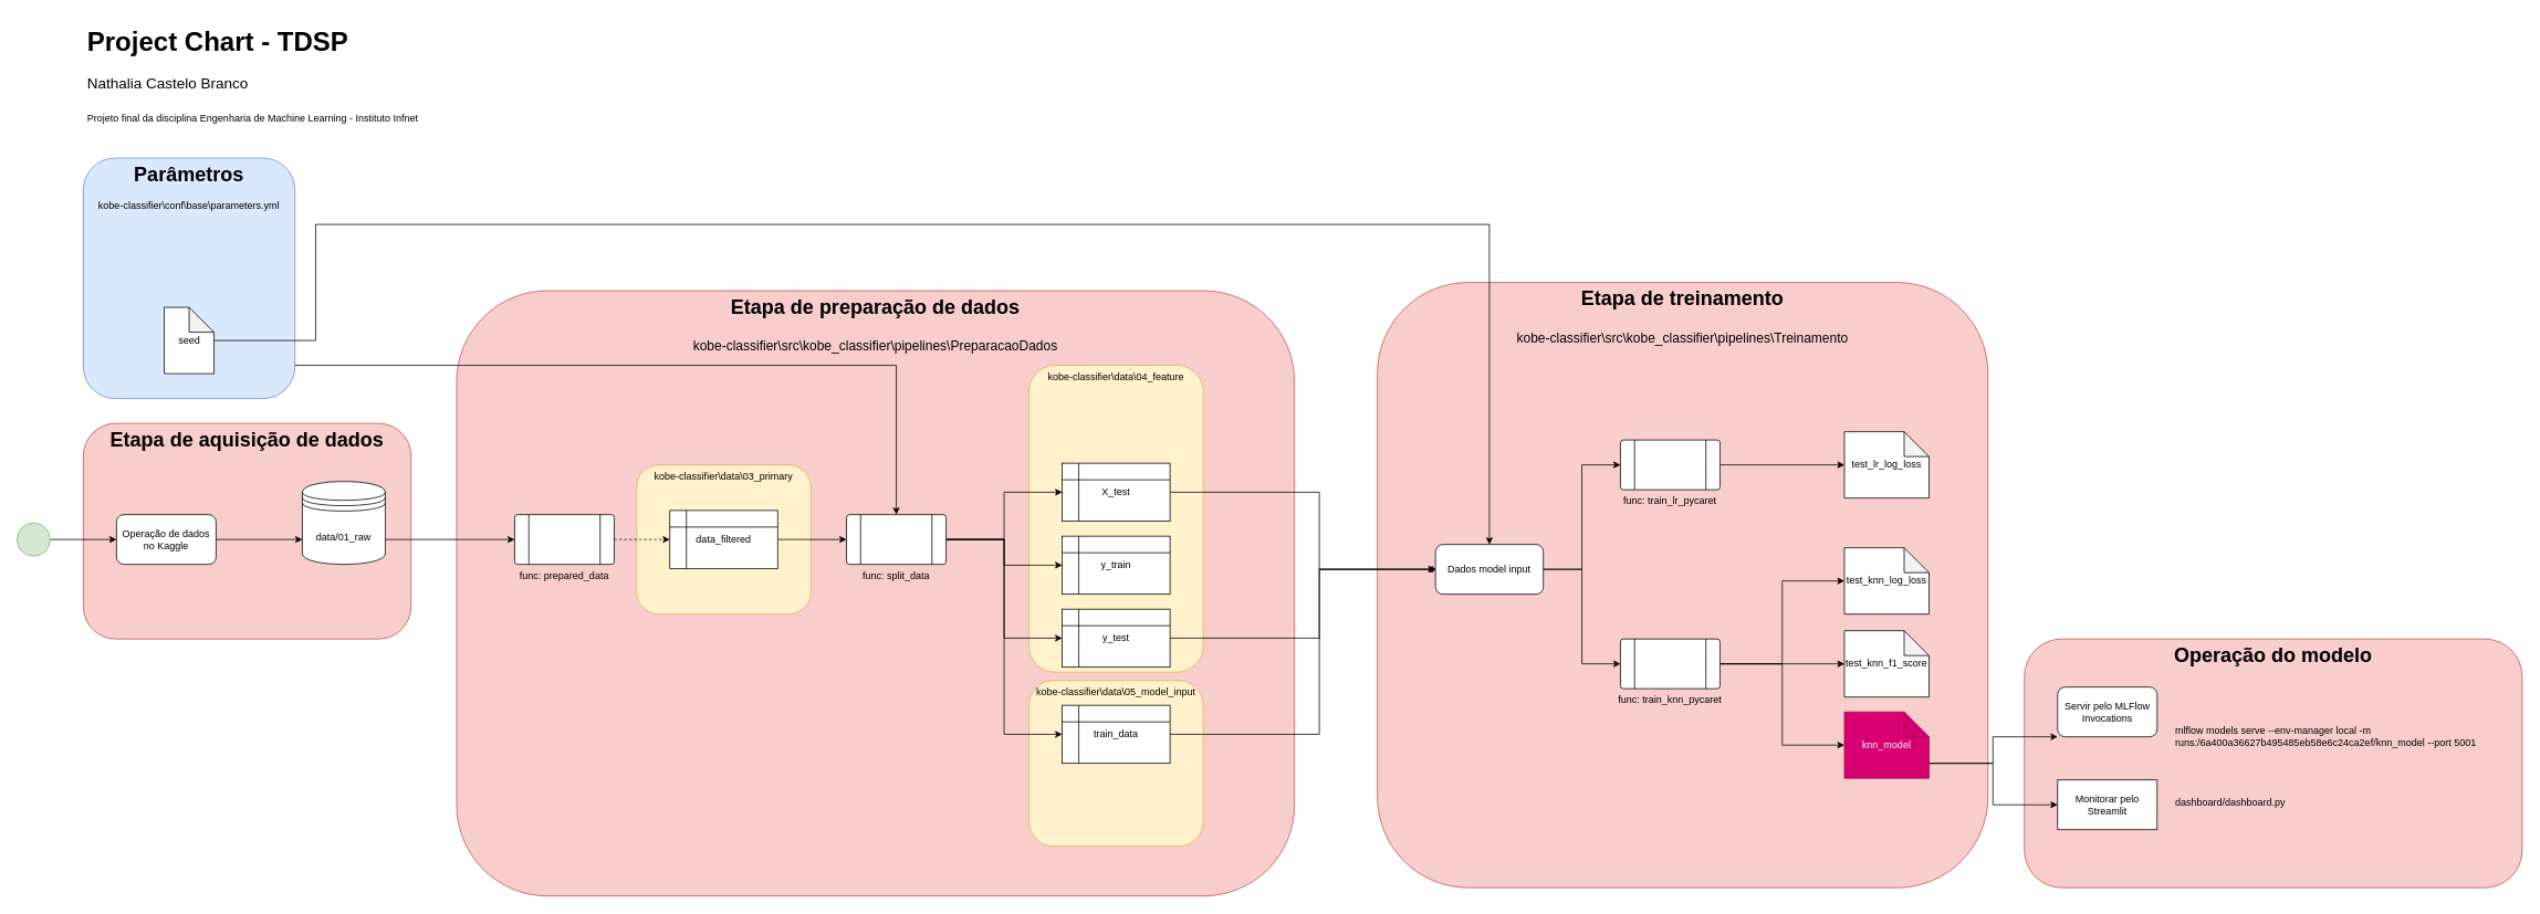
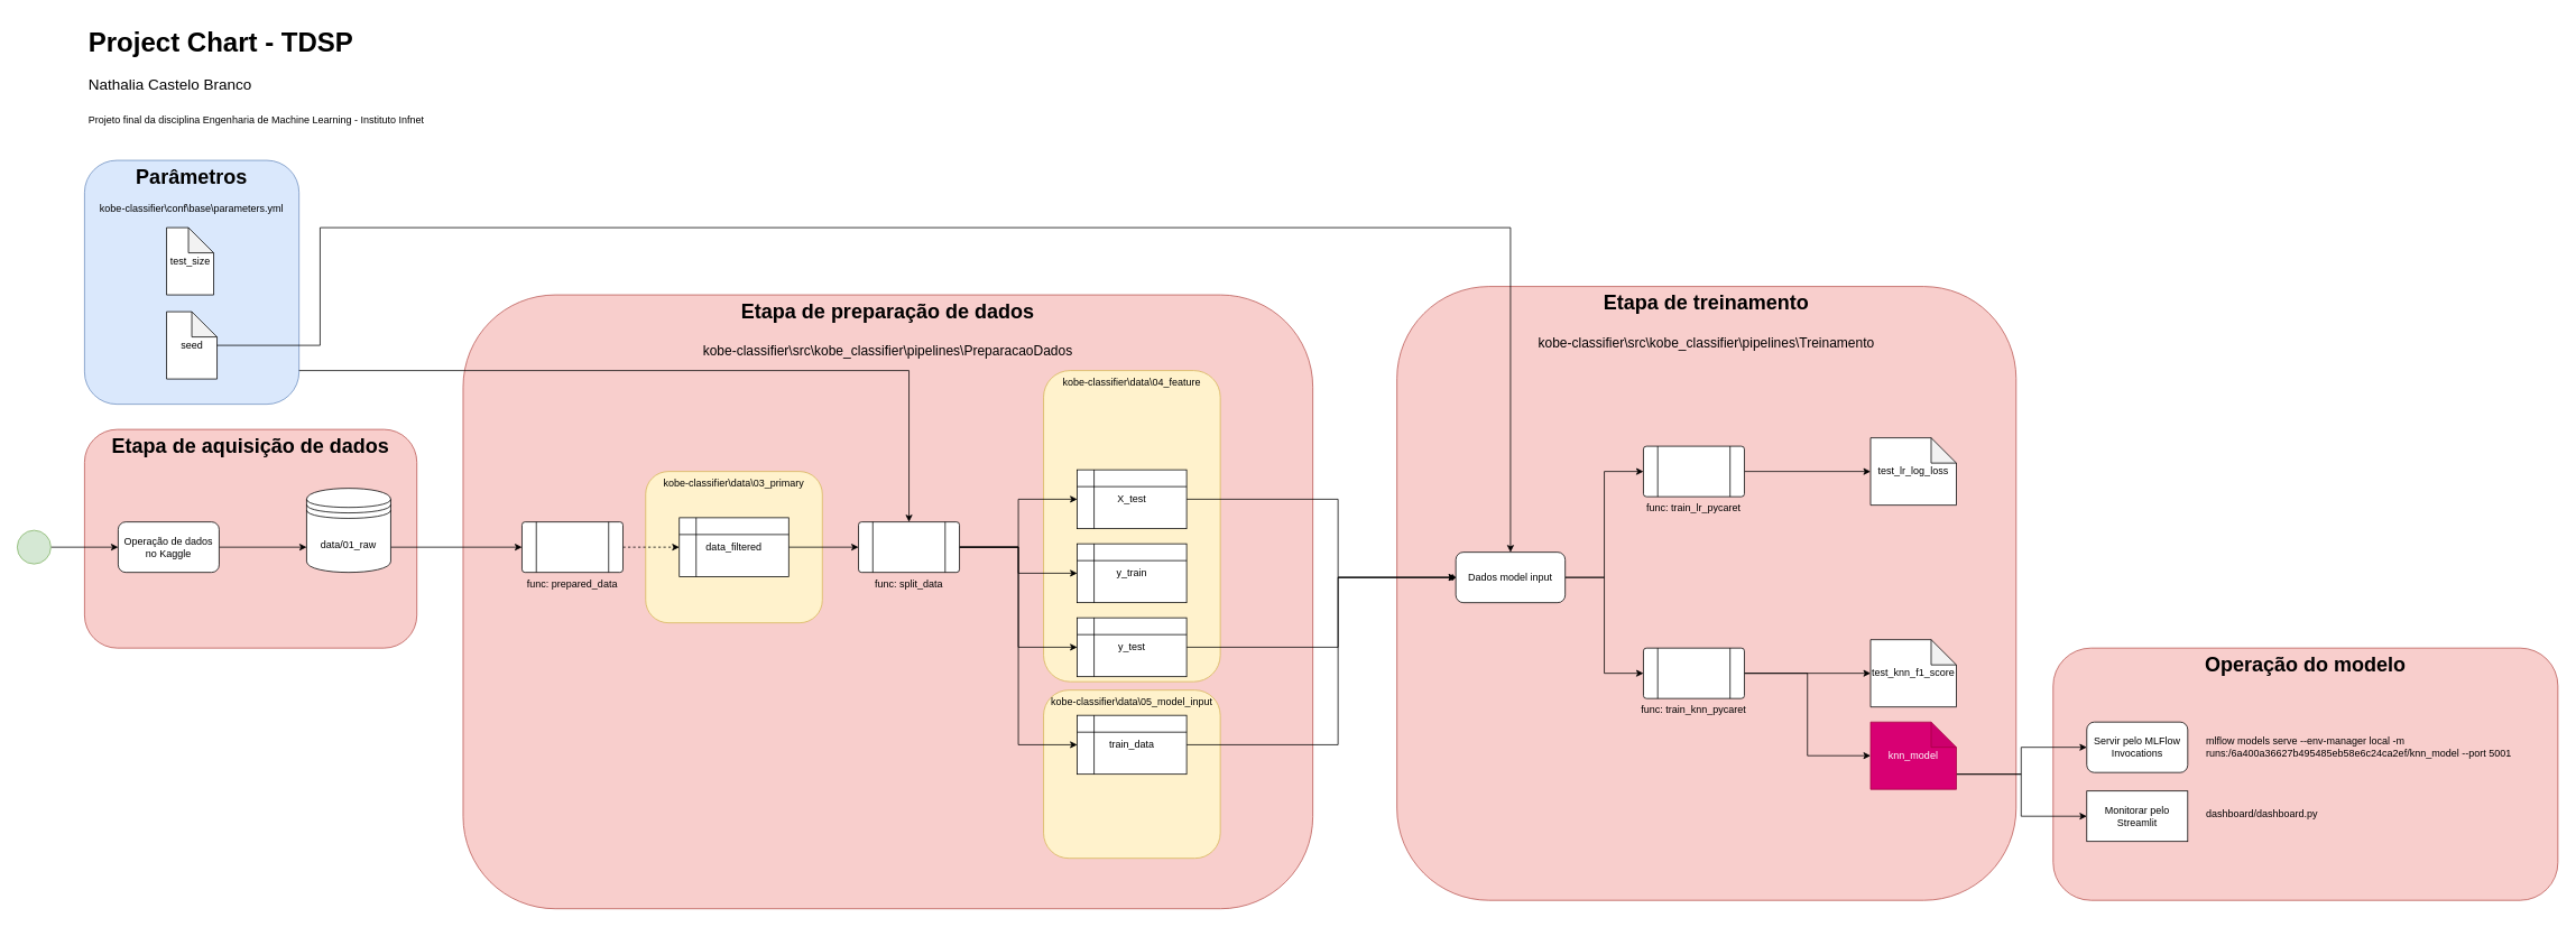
  <mxCell id="0" />
  <mxCell id="1" parent="0" />
  <mxCell id="2" value="&lt;h1&gt;&lt;span style=&quot;background-color: initial;&quot;&gt;Operação do modelo&lt;/span&gt;&lt;/h1&gt;&lt;h1&gt;&lt;br&gt;&lt;/h1&gt;" style="text;html=1;strokeColor=#b85450;fillColor=#f8cecc;spacing=5;spacingTop=-20;whiteSpace=wrap;overflow=hidden;rounded=1;glass=0;shadow=0;align=center;verticalAlign=top;" vertex="1" parent="1"><mxGeometry x="2440" y="770" width="600" height="300" as="geometry" /></mxCell>
  <mxCell id="3" value="&lt;h1&gt;&lt;span style=&quot;background-color: initial;&quot;&gt;Etapa de treinamento&lt;/span&gt;&lt;/h1&gt;&lt;h1&gt;&lt;span style=&quot;font-weight: normal;&quot;&gt;&lt;font style=&quot;font-size: 16px;&quot;&gt;kobe-classifier\src\kobe_classifier\pipelines\Treinamento&lt;/font&gt;&lt;/span&gt;&lt;br&gt;&lt;/h1&gt;" style="text;html=1;strokeColor=#b85450;fillColor=#f8cecc;spacing=5;spacingTop=-20;whiteSpace=wrap;overflow=hidden;rounded=1;glass=0;shadow=0;align=center;verticalAlign=top;" vertex="1" parent="1"><mxGeometry x="1660" y="340" width="736" height="730" as="geometry" /></mxCell>
  <mxCell id="4" value="&lt;h1&gt;&lt;span style=&quot;background-color: initial;&quot;&gt;Etapa de preparação de dados&lt;/span&gt;&lt;/h1&gt;&lt;h1&gt;&lt;span style=&quot;background-color: initial; font-weight: normal;&quot;&gt;&lt;font style=&quot;font-size: 16px;&quot;&gt;kobe-classifier\src\kobe_classifier\pipelines\PreparacaoDados&lt;/font&gt;&lt;/span&gt;&lt;/h1&gt;" style="text;html=1;strokeColor=#b85450;fillColor=#f8cecc;spacing=5;spacingTop=-20;whiteSpace=wrap;overflow=hidden;rounded=1;glass=0;shadow=0;align=center;verticalAlign=top;" vertex="1" parent="1"><mxGeometry x="550" y="350" width="1010" height="730" as="geometry" /></mxCell>
  <mxCell id="5" value="kobe-classifier\data\05_model_input" style="rounded=1;whiteSpace=wrap;html=1;verticalAlign=top;fillColor=#fff2cc;strokeColor=#d6b656;gradientColor=none;fontStyle=0" vertex="1" parent="1"><mxGeometry x="1240" y="820" width="210" height="200" as="geometry" /></mxCell>
  <mxCell id="6" value="kobe-classifier\data\04_feature" style="rounded=1;whiteSpace=wrap;html=1;verticalAlign=top;fillColor=#fff2cc;strokeColor=#d6b656;gradientColor=none;fontStyle=0" vertex="1" parent="1"><mxGeometry x="1240" y="440" width="210" height="370" as="geometry" /></mxCell>
  <mxCell id="7" value="kobe-classifier\data\03_primary" style="rounded=1;whiteSpace=wrap;html=1;verticalAlign=top;fillColor=#fff2cc;strokeColor=#d6b656;gradientColor=none;fontStyle=0" vertex="1" parent="1"><mxGeometry x="767" y="560" width="210" height="180" as="geometry" /></mxCell>
  <mxCell id="8" value="&lt;h1&gt;Etapa de aquisição de dados&lt;/h1&gt;" style="text;html=1;strokeColor=#b85450;fillColor=#f8cecc;spacing=5;spacingTop=-20;whiteSpace=wrap;overflow=hidden;rounded=1;glass=0;shadow=0;align=center;verticalAlign=top;" vertex="1" parent="1"><mxGeometry x="100" y="510" width="395" height="260" as="geometry" /></mxCell>
  <mxCell id="9" style="edgeStyle=orthogonalEdgeStyle;rounded=0;orthogonalLoop=1;jettySize=auto;html=1;exitX=1;exitY=0.5;exitDx=0;exitDy=0;entryX=0;entryY=0.5;entryDx=0;entryDy=0;" edge="1" parent="1" source="10" target="12"><mxGeometry relative="1" as="geometry" /></mxCell>
  <mxCell id="10" value="" style="ellipse;whiteSpace=wrap;html=1;aspect=fixed;fillColor=#d5e8d4;strokeColor=#82b366;" vertex="1" parent="1"><mxGeometry x="20" y="630" width="40" height="40" as="geometry" /></mxCell>
  <mxCell id="11" style="edgeStyle=orthogonalEdgeStyle;rounded=0;orthogonalLoop=1;jettySize=auto;html=1;exitX=1;exitY=0.5;exitDx=0;exitDy=0;entryX=0;entryY=0.7;entryDx=0;entryDy=0;" edge="1" parent="1" source="12" target="14"><mxGeometry relative="1" as="geometry"><mxPoint x="360" y="650" as="targetPoint" /></mxGeometry></mxCell>
  <mxCell id="12" value="Operação de dados no Kaggle" style="rounded=1;whiteSpace=wrap;html=1;" vertex="1" parent="1"><mxGeometry x="140" y="620" width="120" height="60" as="geometry" /></mxCell>
  <mxCell id="13" style="edgeStyle=orthogonalEdgeStyle;rounded=0;orthogonalLoop=1;jettySize=auto;html=1;exitX=1;exitY=0.7;exitDx=0;exitDy=0;entryX=0;entryY=0.5;entryDx=0;entryDy=0;" edge="1" parent="1" source="14" target="16"><mxGeometry relative="1" as="geometry" /></mxCell>
  <mxCell id="14" value="data/01_raw" style="shape=datastore;whiteSpace=wrap;html=1;" vertex="1" parent="1"><mxGeometry x="364" y="580" width="100" height="100" as="geometry" /></mxCell>
  <mxCell id="15" value="" style="edgeStyle=orthogonalEdgeStyle;rounded=0;orthogonalLoop=1;jettySize=auto;html=1;entryX=0;entryY=0.5;entryDx=0;entryDy=0;dashed=1;" edge="1" parent="1" source="16" target="18"><mxGeometry relative="1" as="geometry"><mxPoint x="1020" y="650" as="targetPoint" /></mxGeometry></mxCell>
  <mxCell id="16" value="func: prepared_data" style="verticalLabelPosition=bottom;verticalAlign=top;html=1;shape=process;whiteSpace=wrap;rounded=1;size=0.14;arcSize=6;" vertex="1" parent="1"><mxGeometry x="620" y="620" width="120" height="60" as="geometry" /></mxCell>
  <mxCell id="17" style="edgeStyle=orthogonalEdgeStyle;rounded=0;orthogonalLoop=1;jettySize=auto;html=1;exitX=1;exitY=0.5;exitDx=0;exitDy=0;entryX=0;entryY=0.5;entryDx=0;entryDy=0;" edge="1" parent="1" source="18" target="23"><mxGeometry relative="1" as="geometry" /></mxCell>
  <mxCell id="18" value="data_filtered" style="shape=internalStorage;whiteSpace=wrap;html=1;backgroundOutline=1;" vertex="1" parent="1"><mxGeometry x="807" y="615" width="130" height="70" as="geometry" /></mxCell>
  <mxCell id="19" style="edgeStyle=orthogonalEdgeStyle;rounded=0;orthogonalLoop=1;jettySize=auto;html=1;exitX=1;exitY=0.5;exitDx=0;exitDy=0;entryX=0;entryY=0.5;entryDx=0;entryDy=0;" edge="1" parent="1" source="23" target="29"><mxGeometry relative="1" as="geometry" /></mxCell>
  <mxCell id="20" style="edgeStyle=orthogonalEdgeStyle;rounded=0;orthogonalLoop=1;jettySize=auto;html=1;exitX=1;exitY=0.5;exitDx=0;exitDy=0;" edge="1" parent="1" source="23" target="30"><mxGeometry relative="1" as="geometry" /></mxCell>
  <mxCell id="21" style="edgeStyle=orthogonalEdgeStyle;rounded=0;orthogonalLoop=1;jettySize=auto;html=1;exitX=1;exitY=0.5;exitDx=0;exitDy=0;entryX=0;entryY=0.5;entryDx=0;entryDy=0;" edge="1" parent="1" source="23" target="32"><mxGeometry relative="1" as="geometry" /></mxCell>
  <mxCell id="22" style="edgeStyle=orthogonalEdgeStyle;rounded=0;orthogonalLoop=1;jettySize=auto;html=1;exitX=1;exitY=0.5;exitDx=0;exitDy=0;entryX=0;entryY=0.5;entryDx=0;entryDy=0;" edge="1" parent="1" source="23" target="34"><mxGeometry relative="1" as="geometry" /></mxCell>
  <mxCell id="23" value="func:&amp;nbsp;split_data" style="verticalLabelPosition=bottom;verticalAlign=top;html=1;shape=process;whiteSpace=wrap;rounded=1;size=0.14;arcSize=6;" vertex="1" parent="1"><mxGeometry x="1020" y="620" width="120" height="60" as="geometry" /></mxCell>
  <mxCell id="24" value="" style="group" vertex="1" connectable="0" parent="1"><mxGeometry x="100" y="190" width="255" height="290" as="geometry" /></mxCell>
  <mxCell id="25" value="&lt;h1&gt;Parâmetros&lt;/h1&gt;&lt;div&gt;kobe-classifier\conf\base\parameters.yml&lt;br&gt;&lt;/div&gt;" style="text;html=1;strokeColor=#6c8ebf;fillColor=#dae8fc;spacing=5;spacingTop=-20;whiteSpace=wrap;overflow=hidden;rounded=1;glass=0;shadow=0;align=center;verticalAlign=top;" vertex="1" parent="24"><mxGeometry width="255" height="290" as="geometry" /></mxCell>
+ <mxCell id="26" value="test_size" style="shape=note;whiteSpace=wrap;html=1;backgroundOutline=1;darkOpacity=0.05;" vertex="1" parent="24"><mxGeometry x="97.5" y="80" width="56" height="80" as="geometry" /></mxCell>
  <mxCell id="27" value="seed" style="shape=note;whiteSpace=wrap;html=1;backgroundOutline=1;darkOpacity=0.05;" vertex="1" parent="24"><mxGeometry x="97.5" y="180" width="60" height="80" as="geometry" /></mxCell>
  <mxCell id="28" style="edgeStyle=orthogonalEdgeStyle;rounded=0;orthogonalLoop=1;jettySize=auto;html=1;exitX=1;exitY=0.5;exitDx=0;exitDy=0;entryX=0;entryY=0.5;entryDx=0;entryDy=0;endArrow=diamond;" edge="1" parent="1" source="29" target="51"><mxGeometry relative="1" as="geometry"><mxPoint x="1640" y="680" as="targetPoint" /><Array as="points"><mxPoint x="1590" y="593" /><mxPoint x="1590" y="686" /></Array></mxGeometry></mxCell>
  <mxCell id="29" value="X_test" style="shape=internalStorage;whiteSpace=wrap;html=1;backgroundOutline=1;" vertex="1" parent="1"><mxGeometry x="1280" y="558" width="130" height="70" as="geometry" /></mxCell>
  <mxCell id="30" value="y_train" style="shape=internalStorage;whiteSpace=wrap;html=1;backgroundOutline=1;" vertex="1" parent="1"><mxGeometry x="1280" y="646" width="130" height="70" as="geometry" /></mxCell>
  <mxCell id="31" style="edgeStyle=orthogonalEdgeStyle;rounded=0;orthogonalLoop=1;jettySize=auto;html=1;exitX=1;exitY=0.5;exitDx=0;exitDy=0;entryX=0;entryY=0.5;entryDx=0;entryDy=0;" edge="1" parent="1" source="32" target="51"><mxGeometry relative="1" as="geometry"><mxPoint x="1630" y="680" as="targetPoint" /><Array as="points"><mxPoint x="1590" y="769" /><mxPoint x="1590" y="686" /></Array></mxGeometry></mxCell>
  <mxCell id="32" value="y_test" style="shape=internalStorage;whiteSpace=wrap;html=1;backgroundOutline=1;" vertex="1" parent="1"><mxGeometry x="1280" y="734" width="130" height="70" as="geometry" /></mxCell>
  <mxCell id="33" style="edgeStyle=orthogonalEdgeStyle;rounded=0;orthogonalLoop=1;jettySize=auto;html=1;exitX=1;exitY=0.5;exitDx=0;exitDy=0;entryX=0;entryY=0.5;entryDx=0;entryDy=0;" edge="1" parent="1" source="34" target="51"><mxGeometry relative="1" as="geometry"><Array as="points"><mxPoint x="1590" y="885" /><mxPoint x="1590" y="686" /></Array></mxGeometry></mxCell>
  <mxCell id="34" value="train_data" style="shape=internalStorage;whiteSpace=wrap;html=1;backgroundOutline=1;" vertex="1" parent="1"><mxGeometry x="1280" y="850" width="130" height="70" as="geometry" /></mxCell>
  <mxCell id="35" style="edgeStyle=orthogonalEdgeStyle;rounded=0;orthogonalLoop=1;jettySize=auto;html=1;entryX=0.5;entryY=0;entryDx=0;entryDy=0;" edge="1" parent="1" source="25" target="23"><mxGeometry relative="1" as="geometry"><Array as="points"><mxPoint x="1080" y="440" /></Array></mxGeometry></mxCell>
  <mxCell id="36" style="edgeStyle=orthogonalEdgeStyle;rounded=0;orthogonalLoop=1;jettySize=auto;html=1;exitX=1;exitY=0.5;exitDx=0;exitDy=0;entryX=0;entryY=0.5;entryDx=0;entryDy=0;entryPerimeter=0;" edge="1" parent="1" source="37" target="38"><mxGeometry relative="1" as="geometry" /></mxCell>
  <mxCell id="37" value="func:&amp;nbsp;train_lr_pycaret" style="verticalLabelPosition=bottom;verticalAlign=top;html=1;shape=process;whiteSpace=wrap;rounded=1;size=0.14;arcSize=6;" vertex="1" parent="1"><mxGeometry x="1953" y="530" width="120" height="60" as="geometry" /></mxCell>
  <mxCell id="38" value="test_lr_log_loss" style="shape=note;whiteSpace=wrap;html=1;backgroundOutline=1;darkOpacity=0.05;" vertex="1" parent="1"><mxGeometry x="2223" y="520" width="102" height="80" as="geometry" /></mxCell>
  <mxCell id="39" style="edgeStyle=orthogonalEdgeStyle;rounded=0;orthogonalLoop=1;jettySize=auto;html=1;entryX=0.5;entryY=0;entryDx=0;entryDy=0;" edge="1" parent="1" source="27" target="51"><mxGeometry relative="1" as="geometry"><mxPoint x="1460" y="330" as="targetPoint" /><Array as="points"><mxPoint x="380" y="410" /><mxPoint x="380" y="270" /><mxPoint x="1795" y="270" /></Array></mxGeometry></mxCell>
- <mxCell id="40" style="edgeStyle=orthogonalEdgeStyle;rounded=0;orthogonalLoop=1;jettySize=auto;html=1;entryX=0;entryY=0.5;entryDx=0;entryDy=0;entryPerimeter=0;" edge="1" parent="1" source="43" target="44"><mxGeometry relative="1" as="geometry" /></mxCell>
  <mxCell id="41" style="edgeStyle=orthogonalEdgeStyle;rounded=0;orthogonalLoop=1;jettySize=auto;html=1;exitX=1;exitY=0.5;exitDx=0;exitDy=0;" edge="1" parent="1" source="43" target="45"><mxGeometry relative="1" as="geometry" /></mxCell>
  <mxCell id="42" style="edgeStyle=orthogonalEdgeStyle;rounded=0;orthogonalLoop=1;jettySize=auto;html=1;exitX=1;exitY=0.5;exitDx=0;exitDy=0;entryX=0;entryY=0.5;entryDx=0;entryDy=0;entryPerimeter=0;" edge="1" parent="1" source="43" target="48"><mxGeometry relative="1" as="geometry" /></mxCell>
  <mxCell id="43" value="func:&amp;nbsp;train_knn_pycaret" style="verticalLabelPosition=bottom;verticalAlign=top;html=1;shape=process;whiteSpace=wrap;rounded=1;size=0.14;arcSize=6;" vertex="1" parent="1"><mxGeometry x="1953" y="770" width="120" height="60" as="geometry" /></mxCell>
- <mxCell id="44" value="test_knn_log_loss" style="shape=note;whiteSpace=wrap;html=1;backgroundOutline=1;darkOpacity=0.05;" vertex="1" parent="1"><mxGeometry x="2223" y="660" width="102" height="80" as="geometry" /></mxCell>
  <mxCell id="45" value="test_knn_f1_score" style="shape=note;whiteSpace=wrap;html=1;backgroundOutline=1;darkOpacity=0.05;" vertex="1" parent="1"><mxGeometry x="2223" y="760" width="102" height="80" as="geometry" /></mxCell>
  <mxCell id="46" style="edgeStyle=orthogonalEdgeStyle;rounded=0;orthogonalLoop=1;jettySize=auto;html=1;" edge="1" parent="1" source="48" target="52"><mxGeometry relative="1" as="geometry"><Array as="points"><mxPoint x="2402" y="920" /><mxPoint x="2402" y="888" /></Array></mxGeometry></mxCell>
  <mxCell id="47" style="edgeStyle=orthogonalEdgeStyle;rounded=0;orthogonalLoop=1;jettySize=auto;html=1;entryX=0;entryY=0.5;entryDx=0;entryDy=0;" edge="1" parent="1" source="48" target="54"><mxGeometry relative="1" as="geometry"><Array as="points"><mxPoint x="2402" y="920" /><mxPoint x="2402" y="970" /></Array></mxGeometry></mxCell>
  <mxCell id="48" value="knn_model" style="shape=note;whiteSpace=wrap;html=1;backgroundOutline=1;darkOpacity=0.05;fillColor=#d80073;fontColor=#ffffff;strokeColor=#A50040;" vertex="1" parent="1"><mxGeometry x="2223" y="858" width="102" height="80" as="geometry" /></mxCell>
  <mxCell id="49" style="edgeStyle=orthogonalEdgeStyle;rounded=0;orthogonalLoop=1;jettySize=auto;html=1;entryX=0;entryY=0.5;entryDx=0;entryDy=0;" edge="1" parent="1" source="51" target="37"><mxGeometry relative="1" as="geometry" /></mxCell>
  <mxCell id="50" style="edgeStyle=orthogonalEdgeStyle;rounded=0;orthogonalLoop=1;jettySize=auto;html=1;exitX=1;exitY=0.5;exitDx=0;exitDy=0;entryX=0;entryY=0.5;entryDx=0;entryDy=0;" edge="1" parent="1" source="51" target="43"><mxGeometry relative="1" as="geometry" /></mxCell>
  <mxCell id="51" value="Dados model input" style="rounded=1;whiteSpace=wrap;html=1;" vertex="1" parent="1"><mxGeometry x="1730" y="656" width="130" height="60" as="geometry" /></mxCell>
- <mxCell id="52" value="Servir pelo MLFlow Invocations" style="rounded=1;whiteSpace=wrap;html=1;" vertex="1" parent="1"><mxGeometry x="2480" y="828" width="120" height="60" as="geometry" /></mxCell>
+ <mxCell id="52" value="Servir pelo MLFlow Invocations" style="rounded=1;whiteSpace=wrap;html=1;" vertex="1" parent="1"><mxGeometry x="2480" y="858" width="120" height="60" as="geometry" /></mxCell>
  <mxCell id="53" value="mlflow models serve --env-manager local -m runs:/6a400a36627b495485eb58e6c24ca2ef/knn_model --port 5001" style="text;html=1;strokeColor=none;fillColor=none;align=left;verticalAlign=middle;whiteSpace=wrap;rounded=0;" vertex="1" parent="1"><mxGeometry x="2620" y="873" width="370" height="30" as="geometry" /></mxCell>
  <mxCell id="54" value="Monitorar pelo Streamlit" style="whiteSpace=wrap;html=1;rounded=0;" vertex="1" parent="1"><mxGeometry x="2480" y="940" width="120" height="60" as="geometry" /></mxCell>
  <mxCell id="55" value="dashboard/dashboard.py" style="text;whiteSpace=wrap;html=1;" vertex="1" parent="1"><mxGeometry x="2620" y="953" width="170" height="40" as="geometry" /></mxCell>
  <mxCell id="56" value="&lt;h1 style=&quot;font-size: 32px;&quot;&gt;&lt;font style=&quot;font-size: 32px;&quot;&gt;Project Chart - TDSP&lt;/font&gt;&lt;/h1&gt;&lt;h1 style=&quot;font-size: 18px;&quot;&gt;&lt;p&gt;&lt;span style=&quot;background-color: initial; font-weight: normal;&quot;&gt;Nathalia Castelo Branco&lt;/span&gt;&lt;/p&gt;&lt;span style=&quot;font-weight: normal;&quot;&gt;&lt;font style=&quot;font-size: 12px;&quot;&gt;Projeto final da disciplina Engenharia de Machine Learning - Instituto Infnet&lt;/font&gt;&lt;/span&gt;&amp;nbsp;&lt;/h1&gt;" style="text;html=1;strokeColor=none;fillColor=none;spacing=5;spacingTop=-20;whiteSpace=wrap;overflow=hidden;rounded=0;" vertex="1" parent="1"><mxGeometry x="100" y="20" width="500" height="150" as="geometry" /></mxCell>
